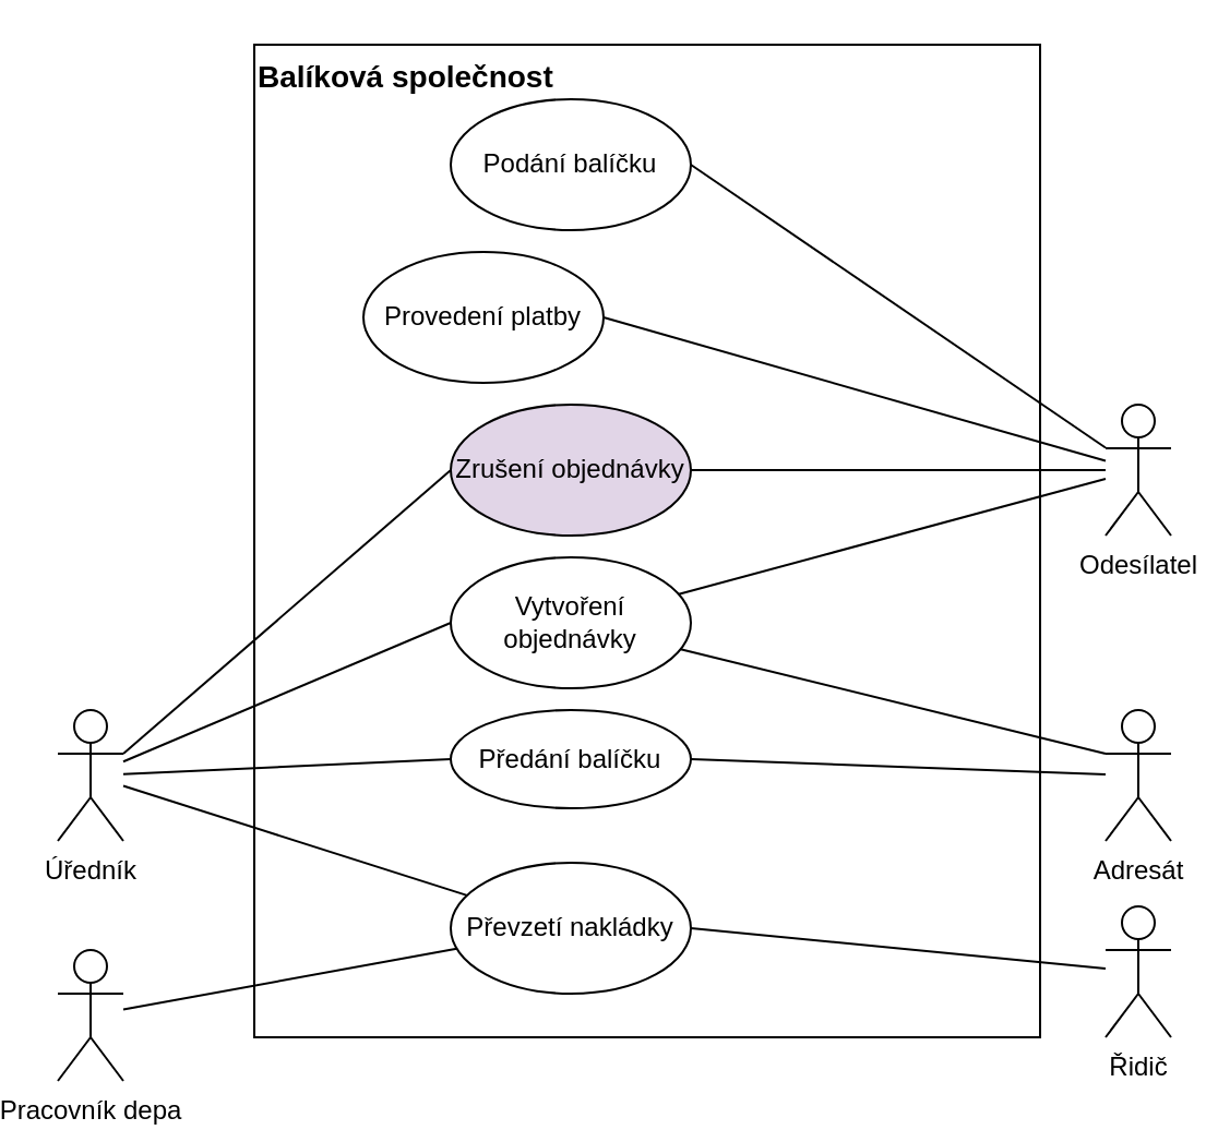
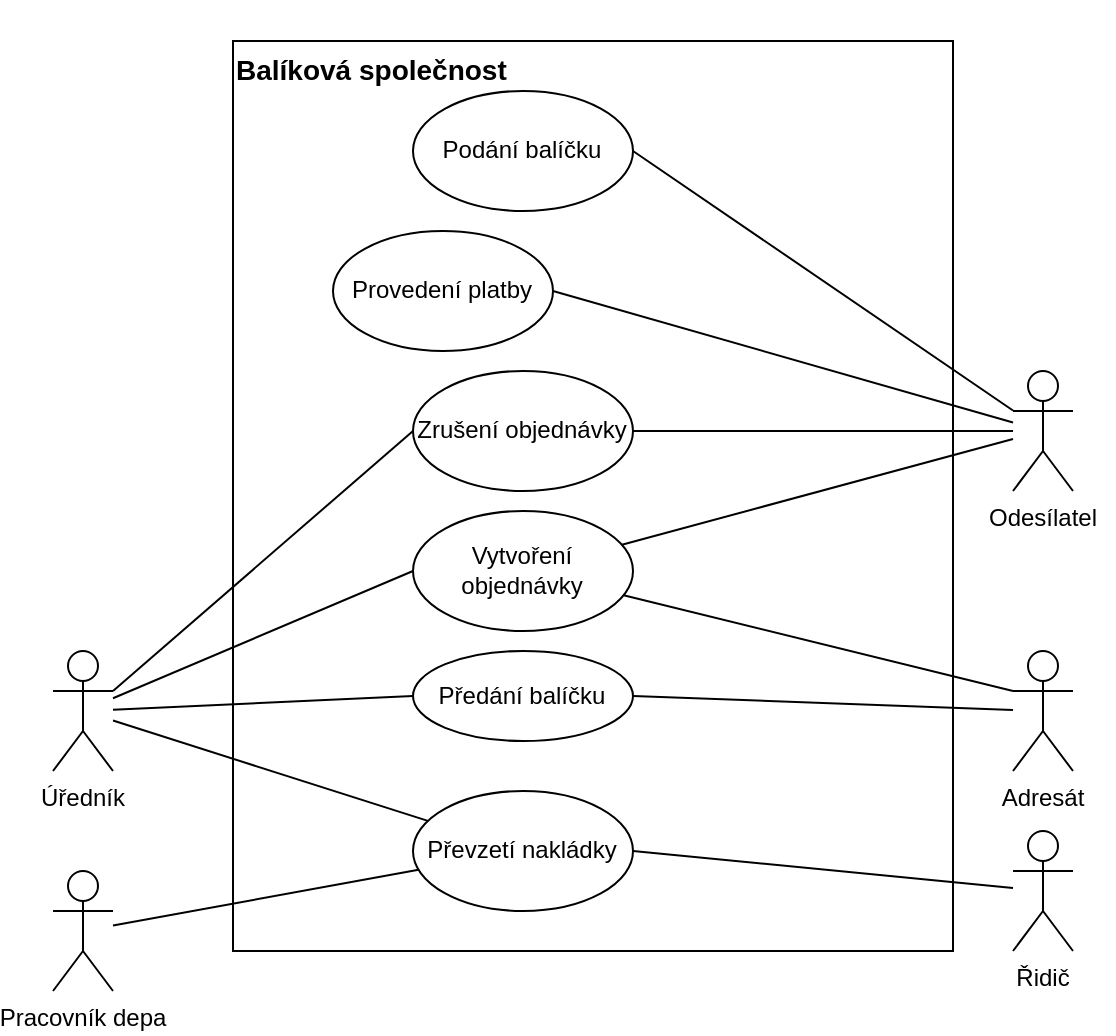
  <mxCell id="0" />
  <mxCell id="1" parent="0" />
  <mxCell id="2" value="Odesílatel" style="shape=umlActor;verticalLabelPosition=bottom;verticalAlign=top;html=1;outlineConnect=0;" parent="1" vertex="1"><mxGeometry x="500" y="185" width="30" height="60" as="geometry" /></mxCell>
  <mxCell id="3" value="Adresát" style="shape=umlActor;verticalLabelPosition=bottom;verticalAlign=top;html=1;outlineConnect=0;" parent="1" vertex="1"><mxGeometry x="500" y="325" width="30" height="60" as="geometry" /></mxCell>
  <mxCell id="4" value="Balíková společnost" style="rounded=0;whiteSpace=wrap;html=1;align=left;labelPosition=center;verticalLabelPosition=middle;verticalAlign=top;fontStyle=1;fontSize=14;" parent="1" vertex="1"><mxGeometry x="110" y="20" width="360" height="455" as="geometry" /></mxCell>
  <mxCell id="5" value="Podání balíčku" style="ellipse;whiteSpace=wrap;html=1;" parent="1" vertex="1"><mxGeometry x="200" y="45" width="110" height="60" as="geometry" /></mxCell>
  <mxCell id="6" value="Provedení platby" style="ellipse;whiteSpace=wrap;html=1;" parent="1" vertex="1"><mxGeometry x="160" y="115" width="110" height="60" as="geometry" /></mxCell>
  <mxCell id="7" value="Úředník" style="shape=umlActor;verticalLabelPosition=bottom;verticalAlign=top;html=1;outlineConnect=0;" parent="1" vertex="1"><mxGeometry x="20" y="325" width="30" height="60" as="geometry" /></mxCell>
  <mxCell id="8" style="rounded=0;orthogonalLoop=1;jettySize=auto;html=1;entryX=0;entryY=0.333;entryDx=0;entryDy=0;entryPerimeter=0;endArrow=none;endFill=0;" edge="1" parent="1" source="10" target="3"><mxGeometry relative="1" as="geometry" /></mxCell>
  <mxCell id="9" style="edgeStyle=none;rounded=0;orthogonalLoop=1;jettySize=auto;html=1;endArrow=none;endFill=0;" edge="1" parent="1" source="10" target="2"><mxGeometry relative="1" as="geometry" /></mxCell>
  <mxCell id="10" value="Vytvoření objednávky" style="ellipse;whiteSpace=wrap;html=1;" parent="1" vertex="1"><mxGeometry x="200" y="255" width="110" height="60" as="geometry" /></mxCell>
  <mxCell id="11" value="" style="endArrow=none;html=1;rounded=0;fontSize=14;exitX=1;exitY=0.5;exitDx=0;exitDy=0;" parent="1" source="5" target="2" edge="1"><mxGeometry width="50" height="50" relative="1" as="geometry"><mxPoint x="410" y="285" as="sourcePoint" /><mxPoint x="400" y="165" as="targetPoint" /></mxGeometry></mxCell>
  <mxCell id="12" value="" style="endArrow=none;html=1;rounded=0;fontSize=14;exitX=1;exitY=0.5;exitDx=0;exitDy=0;" parent="1" source="6" target="2" edge="1"><mxGeometry width="50" height="50" relative="1" as="geometry"><mxPoint x="300" y="135" as="sourcePoint" /><mxPoint x="460" y="205" as="targetPoint" /></mxGeometry></mxCell>
  <mxCell id="13" value="" style="endArrow=none;html=1;rounded=0;fontSize=14;exitX=0;exitY=0.5;exitDx=0;exitDy=0;" parent="1" source="10" target="7" edge="1"><mxGeometry width="50" height="50" relative="1" as="geometry"><mxPoint x="300" y="345" as="sourcePoint" /><mxPoint x="70" y="465" as="targetPoint" /></mxGeometry></mxCell>
  <mxCell id="14" style="edgeStyle=orthogonalEdgeStyle;rounded=0;orthogonalLoop=1;jettySize=auto;html=1;exitX=0.5;exitY=1;exitDx=0;exitDy=0;fontSize=14;" parent="1" source="10" target="10" edge="1"><mxGeometry relative="1" as="geometry" /></mxCell>
  <mxCell id="15" value="Řidič" style="shape=umlActor;verticalLabelPosition=bottom;verticalAlign=top;html=1;outlineConnect=0;fontSize=12;" parent="1" vertex="1"><mxGeometry x="500" y="415" width="30" height="60" as="geometry" /></mxCell>
  <mxCell id="16" style="edgeStyle=none;rounded=0;orthogonalLoop=1;jettySize=auto;html=1;endArrow=none;endFill=0;" parent="1" source="18" target="21" edge="1"><mxGeometry relative="1" as="geometry" /></mxCell>
  <mxCell id="17" style="edgeStyle=none;rounded=0;orthogonalLoop=1;jettySize=auto;html=1;endArrow=none;endFill=0;" parent="1" source="18" target="7" edge="1"><mxGeometry relative="1" as="geometry" /></mxCell>
  <mxCell id="18" value="Převzetí nakládky" style="ellipse;whiteSpace=wrap;html=1;" parent="1" vertex="1"><mxGeometry x="200" y="395" width="110" height="60" as="geometry" /></mxCell>
  <mxCell id="19" value="" style="endArrow=none;html=1;rounded=0;fontSize=14;exitX=1;exitY=0.5;exitDx=0;exitDy=0;" parent="1" source="18" target="15" edge="1"><mxGeometry width="50" height="50" relative="1" as="geometry"><mxPoint x="380" y="545" as="sourcePoint" /><mxPoint x="420" y="545" as="targetPoint" /></mxGeometry></mxCell>
  <mxCell id="20" value="" style="endArrow=none;html=1;rounded=0;fontSize=14;exitX=1;exitY=0.5;exitDx=0;exitDy=0;" parent="1" source="22" target="3" edge="1"><mxGeometry width="50" height="50" relative="1" as="geometry"><mxPoint x="350" y="675" as="sourcePoint" /><mxPoint x="430" y="665" as="targetPoint" /></mxGeometry></mxCell>
  <mxCell id="21" value="Pracovník depa" style="shape=umlActor;verticalLabelPosition=bottom;verticalAlign=top;html=1;outlineConnect=0;" parent="1" vertex="1"><mxGeometry x="20" y="435" width="30" height="60" as="geometry" /></mxCell>
  <mxCell id="22" value="Předání balíčku" style="ellipse;whiteSpace=wrap;html=1;" parent="1" vertex="1"><mxGeometry x="200" y="325" width="110" height="45" as="geometry" /></mxCell>
  <mxCell id="23" value="" style="endArrow=none;html=1;rounded=0;fontSize=14;exitX=0;exitY=0.5;exitDx=0;exitDy=0;" parent="1" source="22" target="7" edge="1"><mxGeometry width="50" height="50" relative="1" as="geometry"><mxPoint x="186" y="605" as="sourcePoint" /><mxPoint x="30" y="495.526" as="targetPoint" /></mxGeometry></mxCell>
  <mxCell id="24" style="rounded=0;orthogonalLoop=1;jettySize=auto;html=1;endArrow=none;endFill=0;" parent="1" source="26" target="2" edge="1"><mxGeometry relative="1" as="geometry" /></mxCell>
  <mxCell id="25" style="edgeStyle=none;rounded=0;orthogonalLoop=1;jettySize=auto;html=1;endArrow=none;endFill=0;exitX=0;exitY=0.5;exitDx=0;exitDy=0;" parent="1" source="26" edge="1"><mxGeometry relative="1" as="geometry"><mxPoint x="50" y="345" as="targetPoint" /></mxGeometry></mxCell>
- <mxCell id="26" value="Zrušení objednávky" style="ellipse;whiteSpace=wrap;html=1;fillColor=#e1d5e7;" parent="1" vertex="1"><mxGeometry x="200" y="185" width="110" height="60" as="geometry" /></mxCell>
+ <mxCell id="26" value="Zrušení objednávky" style="ellipse;whiteSpace=wrap;html=1;" parent="1" vertex="1"><mxGeometry x="200" y="185" width="110" height="60" as="geometry" /></mxCell>
